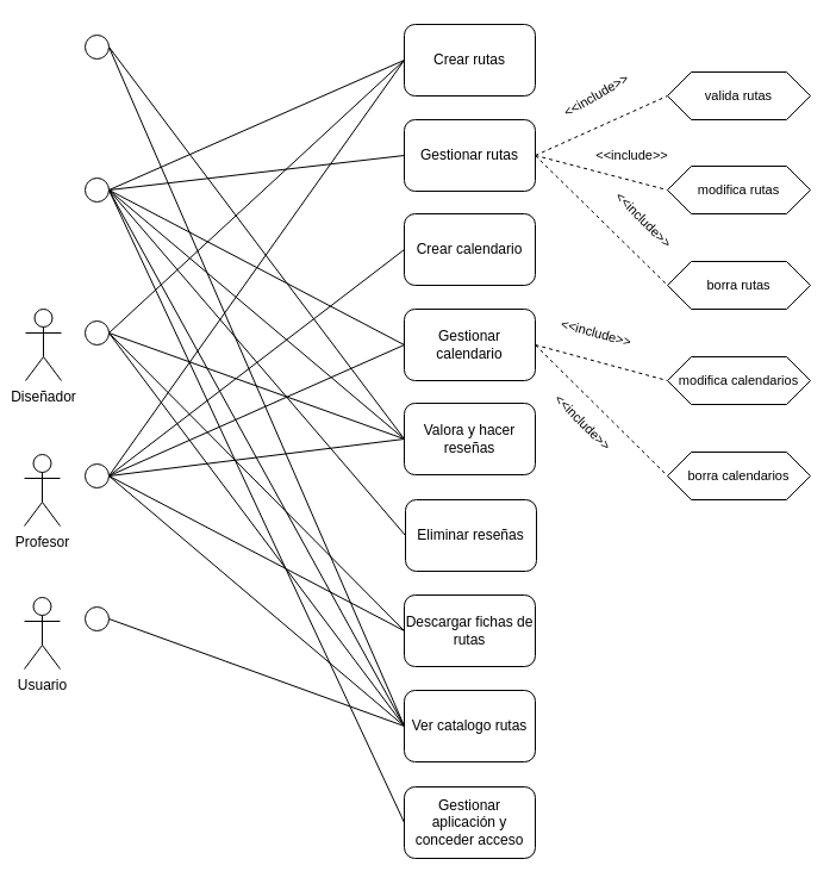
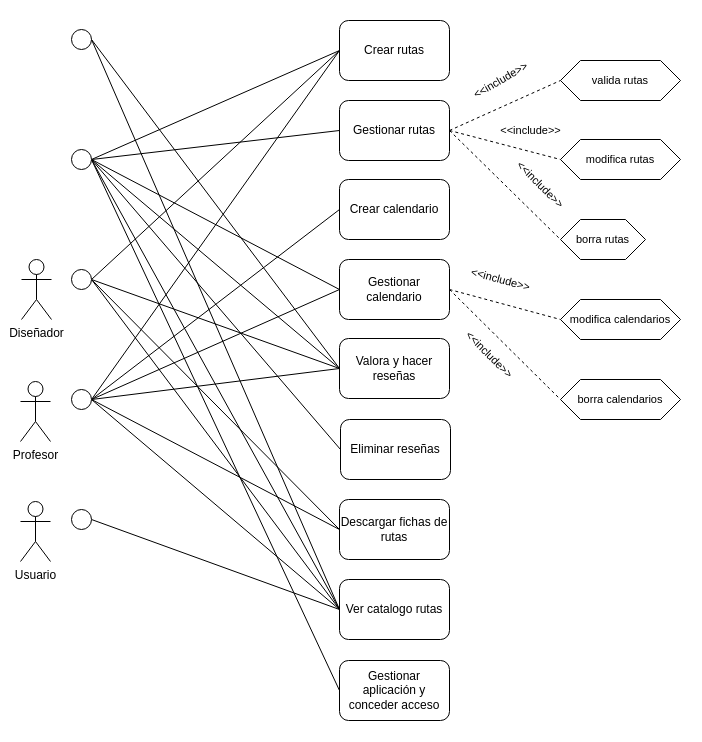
  <mxCell id="0" />
  <mxCell id="1" parent="0" />
  <mxCell id="2" value="Diseñador" style="shape=umlActor;verticalLabelPosition=bottom;verticalAlign=top;html=1;outlineConnect=0;" vertex="1" parent="1"><mxGeometry x="21" y="259" width="30" height="60" as="geometry" /></mxCell>
  <mxCell id="3" value="Profesor" style="shape=umlActor;verticalLabelPosition=bottom;verticalAlign=top;html=1;outlineConnect=0;" vertex="1" parent="1"><mxGeometry x="20" y="381" width="30" height="60" as="geometry" /></mxCell>
  <mxCell id="4" value="Usuario" style="shape=umlActor;verticalLabelPosition=bottom;verticalAlign=top;html=1;outlineConnect=0;" vertex="1" parent="1"><mxGeometry x="20" y="501" width="30" height="60" as="geometry" /></mxCell>
  <mxCell id="5" value="Crear rutas" style="rounded=1;whiteSpace=wrap;html=1;" vertex="1" parent="1"><mxGeometry x="339" y="20" width="110" height="60" as="geometry" /></mxCell>
  <mxCell id="6" style="rounded=0;orthogonalLoop=1;jettySize=auto;html=1;exitX=1;exitY=0.5;exitDx=0;exitDy=0;entryX=0;entryY=0.5;entryDx=0;entryDy=0;endArrow=none;startFill=0;" edge="1" parent="1" source="8" target="41"><mxGeometry relative="1" as="geometry" /></mxCell>
  <mxCell id="7" style="edgeStyle=none;shape=connector;rounded=0;orthogonalLoop=1;jettySize=auto;html=1;exitX=1;exitY=0.5;exitDx=0;exitDy=0;entryX=0;entryY=0.5;entryDx=0;entryDy=0;strokeColor=default;align=center;verticalAlign=middle;fontFamily=Helvetica;fontSize=11;fontColor=default;labelBackgroundColor=default;startFill=0;endArrow=none;" edge="1" parent="1" source="8" target="39"><mxGeometry relative="1" as="geometry" /></mxCell>
  <mxCell id="8" value="" style="ellipse;whiteSpace=wrap;html=1;" vertex="1" parent="1"><mxGeometry x="71" y="29" width="20" height="20" as="geometry" /></mxCell>
  <mxCell id="9" style="edgeStyle=none;shape=connector;rounded=0;orthogonalLoop=1;jettySize=auto;html=1;exitX=1;exitY=0.5;exitDx=0;exitDy=0;entryX=0;entryY=0.5;entryDx=0;entryDy=0;strokeColor=default;align=center;verticalAlign=middle;fontFamily=Helvetica;fontSize=11;fontColor=default;labelBackgroundColor=default;startFill=0;endArrow=none;" edge="1" parent="1" source="16" target="34"><mxGeometry relative="1" as="geometry" /></mxCell>
  <mxCell id="10" style="edgeStyle=none;shape=connector;rounded=0;orthogonalLoop=1;jettySize=auto;html=1;exitX=1;exitY=0.5;exitDx=0;exitDy=0;entryX=0;entryY=0.5;entryDx=0;entryDy=0;strokeColor=default;align=center;verticalAlign=middle;fontFamily=Helvetica;fontSize=11;fontColor=default;labelBackgroundColor=default;startFill=0;endArrow=none;" edge="1" parent="1" source="16" target="5"><mxGeometry relative="1" as="geometry" /></mxCell>
  <mxCell id="11" style="edgeStyle=none;shape=connector;rounded=0;orthogonalLoop=1;jettySize=auto;html=1;exitX=1;exitY=0.5;exitDx=0;exitDy=0;entryX=0;entryY=0.5;entryDx=0;entryDy=0;strokeColor=default;align=center;verticalAlign=middle;fontFamily=Helvetica;fontSize=11;fontColor=default;labelBackgroundColor=default;startFill=0;endArrow=none;" edge="1" parent="1" source="16" target="38"><mxGeometry relative="1" as="geometry" /></mxCell>
  <mxCell id="12" style="edgeStyle=none;shape=connector;rounded=0;orthogonalLoop=1;jettySize=auto;html=1;exitX=1;exitY=0.5;exitDx=0;exitDy=0;entryX=0;entryY=0.5;entryDx=0;entryDy=0;strokeColor=default;align=center;verticalAlign=middle;fontFamily=Helvetica;fontSize=11;fontColor=default;labelBackgroundColor=default;startFill=0;endArrow=none;" edge="1" parent="1" source="16" target="39"><mxGeometry relative="1" as="geometry" /></mxCell>
  <mxCell id="13" style="edgeStyle=none;shape=connector;rounded=0;orthogonalLoop=1;jettySize=auto;html=1;exitX=1;exitY=0.5;exitDx=0;exitDy=0;entryX=0;entryY=0.5;entryDx=0;entryDy=0;strokeColor=default;align=center;verticalAlign=middle;fontFamily=Helvetica;fontSize=11;fontColor=default;labelBackgroundColor=default;startFill=0;endArrow=none;" edge="1" parent="1" source="16" target="44"><mxGeometry relative="1" as="geometry" /></mxCell>
  <mxCell id="14" style="edgeStyle=none;shape=connector;rounded=0;orthogonalLoop=1;jettySize=auto;html=1;exitX=1;exitY=0.5;exitDx=0;exitDy=0;entryX=0;entryY=0.5;entryDx=0;entryDy=0;strokeColor=default;align=center;verticalAlign=middle;fontFamily=Helvetica;fontSize=11;fontColor=default;labelBackgroundColor=default;startFill=0;endArrow=none;" edge="1" parent="1" source="16" target="41"><mxGeometry relative="1" as="geometry" /></mxCell>
  <mxCell id="15" style="edgeStyle=none;shape=connector;rounded=0;orthogonalLoop=1;jettySize=auto;html=1;exitX=1;exitY=0.5;exitDx=0;exitDy=0;entryX=0;entryY=0.5;entryDx=0;entryDy=0;strokeColor=default;align=center;verticalAlign=middle;fontFamily=Helvetica;fontSize=11;fontColor=default;labelBackgroundColor=default;startFill=0;endArrow=none;" edge="1" parent="1" source="16" target="47"><mxGeometry relative="1" as="geometry" /></mxCell>
  <mxCell id="16" value="" style="ellipse;whiteSpace=wrap;html=1;" vertex="1" parent="1"><mxGeometry x="71" y="149" width="20" height="20" as="geometry" /></mxCell>
  <mxCell id="17" style="edgeStyle=none;shape=connector;rounded=0;orthogonalLoop=1;jettySize=auto;html=1;exitX=1;exitY=0.5;exitDx=0;exitDy=0;entryX=0;entryY=0.5;entryDx=0;entryDy=0;strokeColor=default;align=center;verticalAlign=middle;fontFamily=Helvetica;fontSize=11;fontColor=default;labelBackgroundColor=default;startFill=0;endArrow=none;" edge="1" parent="1" source="21" target="5"><mxGeometry relative="1" as="geometry" /></mxCell>
  <mxCell id="18" style="edgeStyle=none;shape=connector;rounded=0;orthogonalLoop=1;jettySize=auto;html=1;exitX=1;exitY=0.5;exitDx=0;exitDy=0;entryX=0;entryY=0.5;entryDx=0;entryDy=0;strokeColor=default;align=center;verticalAlign=middle;fontFamily=Helvetica;fontSize=11;fontColor=default;labelBackgroundColor=default;startFill=0;endArrow=none;" edge="1" parent="1" source="21" target="40"><mxGeometry relative="1" as="geometry" /></mxCell>
  <mxCell id="19" style="edgeStyle=none;shape=connector;rounded=0;orthogonalLoop=1;jettySize=auto;html=1;exitX=1;exitY=0.5;exitDx=0;exitDy=0;entryX=0;entryY=0.5;entryDx=0;entryDy=0;strokeColor=default;align=center;verticalAlign=middle;fontFamily=Helvetica;fontSize=11;fontColor=default;labelBackgroundColor=default;startFill=0;endArrow=none;" edge="1" parent="1" source="21" target="39"><mxGeometry relative="1" as="geometry" /></mxCell>
  <mxCell id="20" style="edgeStyle=none;shape=connector;rounded=0;orthogonalLoop=1;jettySize=auto;html=1;exitX=1;exitY=0.5;exitDx=0;exitDy=0;entryX=0;entryY=0.5;entryDx=0;entryDy=0;strokeColor=default;align=center;verticalAlign=middle;fontFamily=Helvetica;fontSize=11;fontColor=default;labelBackgroundColor=default;startFill=0;endArrow=none;" edge="1" parent="1" source="21" target="41"><mxGeometry relative="1" as="geometry" /></mxCell>
  <mxCell id="21" value="" style="ellipse;whiteSpace=wrap;html=1;" vertex="1" parent="1"><mxGeometry x="71" y="269" width="20" height="20" as="geometry" /></mxCell>
  <mxCell id="22" style="edgeStyle=none;shape=connector;rounded=0;orthogonalLoop=1;jettySize=auto;html=1;exitX=1;exitY=0.5;exitDx=0;exitDy=0;entryX=0;entryY=0.5;entryDx=0;entryDy=0;strokeColor=default;align=center;verticalAlign=middle;fontFamily=Helvetica;fontSize=11;fontColor=default;labelBackgroundColor=default;startFill=0;endArrow=none;" edge="1" parent="1" source="28" target="5"><mxGeometry relative="1" as="geometry" /></mxCell>
  <mxCell id="23" style="edgeStyle=none;shape=connector;rounded=0;orthogonalLoop=1;jettySize=auto;html=1;exitX=1;exitY=0.5;exitDx=0;exitDy=0;entryX=0;entryY=0.5;entryDx=0;entryDy=0;strokeColor=default;align=center;verticalAlign=middle;fontFamily=Helvetica;fontSize=11;fontColor=default;labelBackgroundColor=default;startFill=0;endArrow=none;" edge="1" parent="1" source="28" target="39"><mxGeometry relative="1" as="geometry" /></mxCell>
  <mxCell id="24" style="edgeStyle=none;shape=connector;rounded=0;orthogonalLoop=1;jettySize=auto;html=1;exitX=1;exitY=0.5;exitDx=0;exitDy=0;entryX=0;entryY=0.5;entryDx=0;entryDy=0;strokeColor=default;align=center;verticalAlign=middle;fontFamily=Helvetica;fontSize=11;fontColor=default;labelBackgroundColor=default;startFill=0;endArrow=none;" edge="1" parent="1" source="28" target="40"><mxGeometry relative="1" as="geometry" /></mxCell>
  <mxCell id="25" style="edgeStyle=none;shape=connector;rounded=0;orthogonalLoop=1;jettySize=auto;html=1;exitX=1;exitY=0.5;exitDx=0;exitDy=0;entryX=0;entryY=0.5;entryDx=0;entryDy=0;strokeColor=default;align=center;verticalAlign=middle;fontFamily=Helvetica;fontSize=11;fontColor=default;labelBackgroundColor=default;startFill=0;endArrow=none;" edge="1" parent="1" source="28" target="41"><mxGeometry relative="1" as="geometry" /></mxCell>
  <mxCell id="26" style="edgeStyle=none;shape=connector;rounded=0;orthogonalLoop=1;jettySize=auto;html=1;exitX=1;exitY=0.5;exitDx=0;exitDy=0;entryX=0;entryY=0.5;entryDx=0;entryDy=0;strokeColor=default;align=center;verticalAlign=middle;fontFamily=Helvetica;fontSize=11;fontColor=default;labelBackgroundColor=default;startFill=0;endArrow=none;" edge="1" parent="1" source="28" target="35"><mxGeometry relative="1" as="geometry" /></mxCell>
  <mxCell id="27" style="edgeStyle=none;shape=connector;rounded=0;orthogonalLoop=1;jettySize=auto;html=1;exitX=1;exitY=0.5;exitDx=0;exitDy=0;entryX=0;entryY=0.5;entryDx=0;entryDy=0;strokeColor=default;align=center;verticalAlign=middle;fontFamily=Helvetica;fontSize=11;fontColor=default;labelBackgroundColor=default;startFill=0;endArrow=none;" edge="1" parent="1" source="28" target="38"><mxGeometry relative="1" as="geometry" /></mxCell>
  <mxCell id="28" value="" style="ellipse;whiteSpace=wrap;html=1;" vertex="1" parent="1"><mxGeometry x="71" y="389" width="20" height="20" as="geometry" /></mxCell>
  <mxCell id="29" style="edgeStyle=none;shape=connector;rounded=0;orthogonalLoop=1;jettySize=auto;html=1;exitX=1;exitY=0.5;exitDx=0;exitDy=0;entryX=0;entryY=0.5;entryDx=0;entryDy=0;strokeColor=default;align=center;verticalAlign=middle;fontFamily=Helvetica;fontSize=11;fontColor=default;labelBackgroundColor=default;startFill=0;endArrow=none;" edge="1" parent="1" source="30" target="41"><mxGeometry relative="1" as="geometry" /></mxCell>
  <mxCell id="30" value="" style="ellipse;whiteSpace=wrap;html=1;" vertex="1" parent="1"><mxGeometry x="71" y="509" width="20" height="20" as="geometry" /></mxCell>
  <mxCell id="31" style="edgeStyle=none;shape=connector;rounded=0;orthogonalLoop=1;jettySize=auto;html=1;exitX=1;exitY=0.5;exitDx=0;exitDy=0;entryX=0;entryY=0.5;entryDx=0;entryDy=0;strokeColor=default;align=center;verticalAlign=middle;fontFamily=Helvetica;fontSize=11;fontColor=default;labelBackgroundColor=default;startFill=0;endArrow=none;dashed=1;" edge="1" parent="1" source="34" target="43"><mxGeometry relative="1" as="geometry" /></mxCell>
  <mxCell id="32" style="edgeStyle=none;shape=connector;rounded=0;orthogonalLoop=1;jettySize=auto;html=1;exitX=1;exitY=0.5;exitDx=0;exitDy=0;entryX=0;entryY=0.5;entryDx=0;entryDy=0;strokeColor=default;align=center;verticalAlign=middle;fontFamily=Helvetica;fontSize=11;fontColor=default;labelBackgroundColor=default;startFill=0;endArrow=none;dashed=1;" edge="1" parent="1" source="34" target="42"><mxGeometry relative="1" as="geometry" /></mxCell>
  <mxCell id="33" style="edgeStyle=none;shape=connector;rounded=0;orthogonalLoop=1;jettySize=auto;html=1;exitX=1;exitY=0.5;exitDx=0;exitDy=0;entryX=0;entryY=0.5;entryDx=0;entryDy=0;strokeColor=default;align=center;verticalAlign=middle;fontFamily=Helvetica;fontSize=11;fontColor=default;labelBackgroundColor=default;startFill=0;endArrow=none;dashed=1;" edge="1" parent="1" source="34" target="52"><mxGeometry relative="1" as="geometry" /></mxCell>
  <mxCell id="34" value="Gestionar rutas" style="rounded=1;whiteSpace=wrap;html=1;" vertex="1" parent="1"><mxGeometry x="339" y="100" width="110" height="60" as="geometry" /></mxCell>
  <mxCell id="35" value="Crear calendario" style="rounded=1;whiteSpace=wrap;html=1;" vertex="1" parent="1"><mxGeometry x="339" y="179" width="110" height="60" as="geometry" /></mxCell>
  <mxCell id="36" style="edgeStyle=none;shape=connector;rounded=0;orthogonalLoop=1;jettySize=auto;html=1;exitX=1;exitY=0.5;exitDx=0;exitDy=0;entryX=0;entryY=0.5;entryDx=0;entryDy=0;strokeColor=default;align=center;verticalAlign=middle;fontFamily=Helvetica;fontSize=11;fontColor=default;labelBackgroundColor=default;startFill=0;endArrow=none;dashed=1;" edge="1" parent="1" source="38" target="48"><mxGeometry relative="1" as="geometry" /></mxCell>
  <mxCell id="37" style="edgeStyle=none;shape=connector;rounded=0;orthogonalLoop=1;jettySize=auto;html=1;exitX=1;exitY=0.5;exitDx=0;exitDy=0;entryX=0;entryY=0.5;entryDx=0;entryDy=0;strokeColor=default;align=center;verticalAlign=middle;fontFamily=Helvetica;fontSize=11;fontColor=default;labelBackgroundColor=default;startFill=0;endArrow=none;dashed=1;" edge="1" parent="1" source="38" target="49"><mxGeometry relative="1" as="geometry" /></mxCell>
  <mxCell id="38" value="Gestionar calendario" style="rounded=1;whiteSpace=wrap;html=1;" vertex="1" parent="1"><mxGeometry x="339" y="259" width="110" height="60" as="geometry" /></mxCell>
  <mxCell id="39" value="Valora y hacer reseñas" style="rounded=1;whiteSpace=wrap;html=1;" vertex="1" parent="1"><mxGeometry x="339" y="338" width="110" height="60" as="geometry" /></mxCell>
  <mxCell id="40" value="Descargar fichas de rutas" style="rounded=1;whiteSpace=wrap;html=1;" vertex="1" parent="1"><mxGeometry x="339" y="499" width="110" height="60" as="geometry" /></mxCell>
  <mxCell id="41" value="Ver catalogo rutas" style="rounded=1;whiteSpace=wrap;html=1;" vertex="1" parent="1"><mxGeometry x="339" y="579" width="110" height="60" as="geometry" /></mxCell>
  <mxCell id="42" value="modifica rutas" style="shape=hexagon;perimeter=hexagonPerimeter2;whiteSpace=wrap;html=1;fixedSize=1;fontFamily=Helvetica;fontSize=11;fontColor=default;labelBackgroundColor=default;" vertex="1" parent="1"><mxGeometry x="560" y="139" width="120" height="40" as="geometry" /></mxCell>
- <mxCell id="43" value="borra rutas" style="shape=hexagon;perimeter=hexagonPerimeter2;whiteSpace=wrap;html=1;fixedSize=1;fontFamily=Helvetica;fontSize=11;fontColor=default;labelBackgroundColor=default;" vertex="1" parent="1"><mxGeometry x="560" y="219" width="120" height="40" as="geometry" /></mxCell>
+ <mxCell id="43" value="borra rutas" style="shape=hexagon;perimeter=hexagonPerimeter2;whiteSpace=wrap;html=1;fixedSize=1;fontFamily=Helvetica;fontSize=11;fontColor=default;labelBackgroundColor=default;" vertex="1" parent="1"><mxGeometry x="560" y="219" width="85" height="40" as="geometry" /></mxCell>
  <mxCell id="44" value="Gestionar aplicación y conceder acceso" style="rounded=1;whiteSpace=wrap;html=1;" vertex="1" parent="1"><mxGeometry x="339" y="660" width="110" height="60" as="geometry" /></mxCell>
  <mxCell id="45" value="&amp;lt;&amp;lt;include&amp;gt;&amp;gt;" style="text;html=1;align=center;verticalAlign=middle;resizable=0;points=[];autosize=1;strokeColor=none;fillColor=none;fontFamily=Helvetica;fontSize=11;fontColor=default;labelBackgroundColor=default;rotation=0;" vertex="1" parent="1"><mxGeometry x="490" y="115" width="80" height="30" as="geometry" /></mxCell>
  <mxCell id="46" value="&amp;lt;&amp;lt;include&amp;gt;&amp;gt;" style="text;html=1;align=center;verticalAlign=middle;resizable=0;points=[];autosize=1;strokeColor=none;fillColor=none;fontFamily=Helvetica;fontSize=11;fontColor=default;labelBackgroundColor=default;rotation=45;" vertex="1" parent="1"><mxGeometry x="500" y="169" width="80" height="30" as="geometry" /></mxCell>
  <mxCell id="47" value="Eliminar reseñas" style="rounded=1;whiteSpace=wrap;html=1;" vertex="1" parent="1"><mxGeometry x="340" y="419" width="110" height="60" as="geometry" /></mxCell>
  <mxCell id="48" value="modifica calendarios" style="shape=hexagon;perimeter=hexagonPerimeter2;whiteSpace=wrap;html=1;fixedSize=1;fontFamily=Helvetica;fontSize=11;fontColor=default;labelBackgroundColor=default;" vertex="1" parent="1"><mxGeometry x="560" y="299" width="120" height="40" as="geometry" /></mxCell>
  <mxCell id="49" value="borra calendarios" style="shape=hexagon;perimeter=hexagonPerimeter2;whiteSpace=wrap;html=1;fixedSize=1;fontFamily=Helvetica;fontSize=11;fontColor=default;labelBackgroundColor=default;" vertex="1" parent="1"><mxGeometry x="560" y="379" width="120" height="40" as="geometry" /></mxCell>
  <mxCell id="50" value="&amp;lt;&amp;lt;include&amp;gt;&amp;gt;" style="text;html=1;align=center;verticalAlign=middle;resizable=0;points=[];autosize=1;strokeColor=none;fillColor=none;fontFamily=Helvetica;fontSize=11;fontColor=default;labelBackgroundColor=default;rotation=45;" vertex="1" parent="1"><mxGeometry x="449" y="339" width="80" height="30" as="geometry" /></mxCell>
  <mxCell id="51" value="&amp;lt;&amp;lt;include&amp;gt;&amp;gt;" style="text;html=1;align=center;verticalAlign=middle;resizable=0;points=[];autosize=1;strokeColor=none;fillColor=none;fontFamily=Helvetica;fontSize=11;fontColor=default;labelBackgroundColor=default;rotation=15;" vertex="1" parent="1"><mxGeometry x="460" y="264" width="80" height="30" as="geometry" /></mxCell>
  <mxCell id="52" value="valida rutas" style="shape=hexagon;perimeter=hexagonPerimeter2;whiteSpace=wrap;html=1;fixedSize=1;fontFamily=Helvetica;fontSize=11;fontColor=default;labelBackgroundColor=default;" vertex="1" parent="1"><mxGeometry x="560" y="60" width="120" height="40" as="geometry" /></mxCell>
  <mxCell id="53" value="&amp;lt;&amp;lt;include&amp;gt;&amp;gt;" style="text;html=1;align=center;verticalAlign=middle;resizable=0;points=[];autosize=1;strokeColor=none;fillColor=none;fontFamily=Helvetica;fontSize=11;fontColor=default;labelBackgroundColor=default;rotation=-30;" vertex="1" parent="1"><mxGeometry x="460" y="65" width="80" height="30" as="geometry" /></mxCell>
